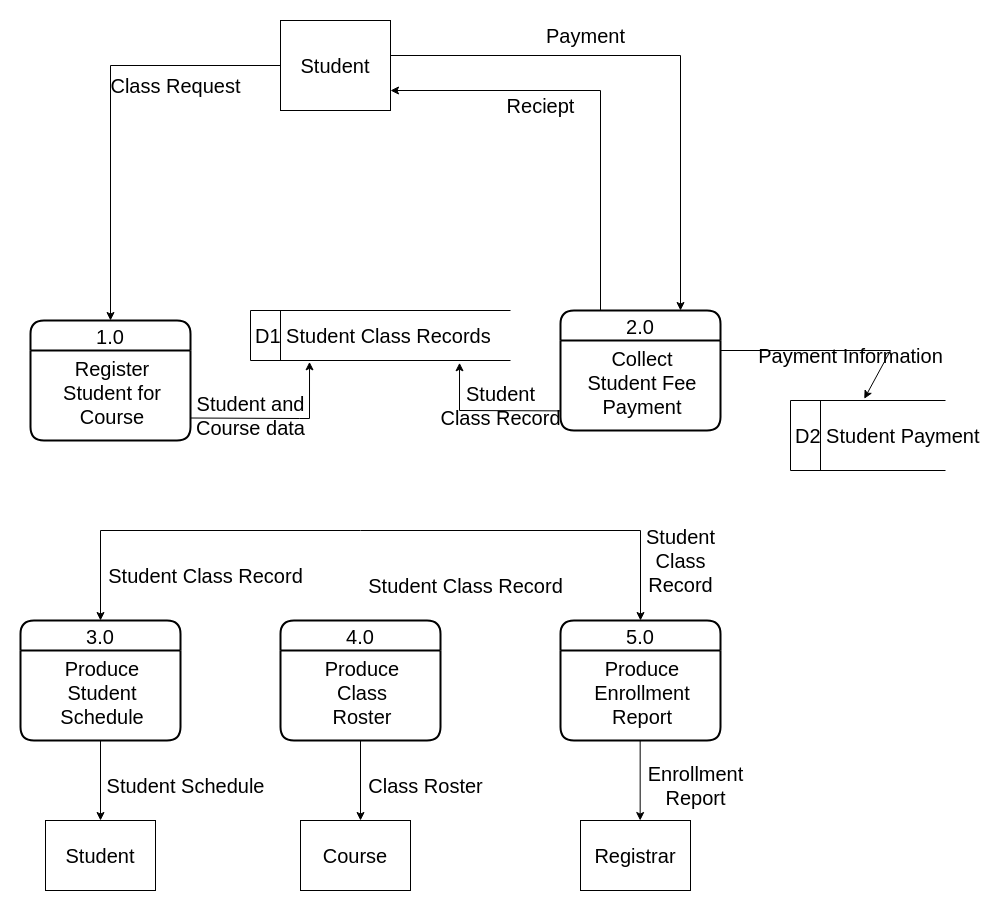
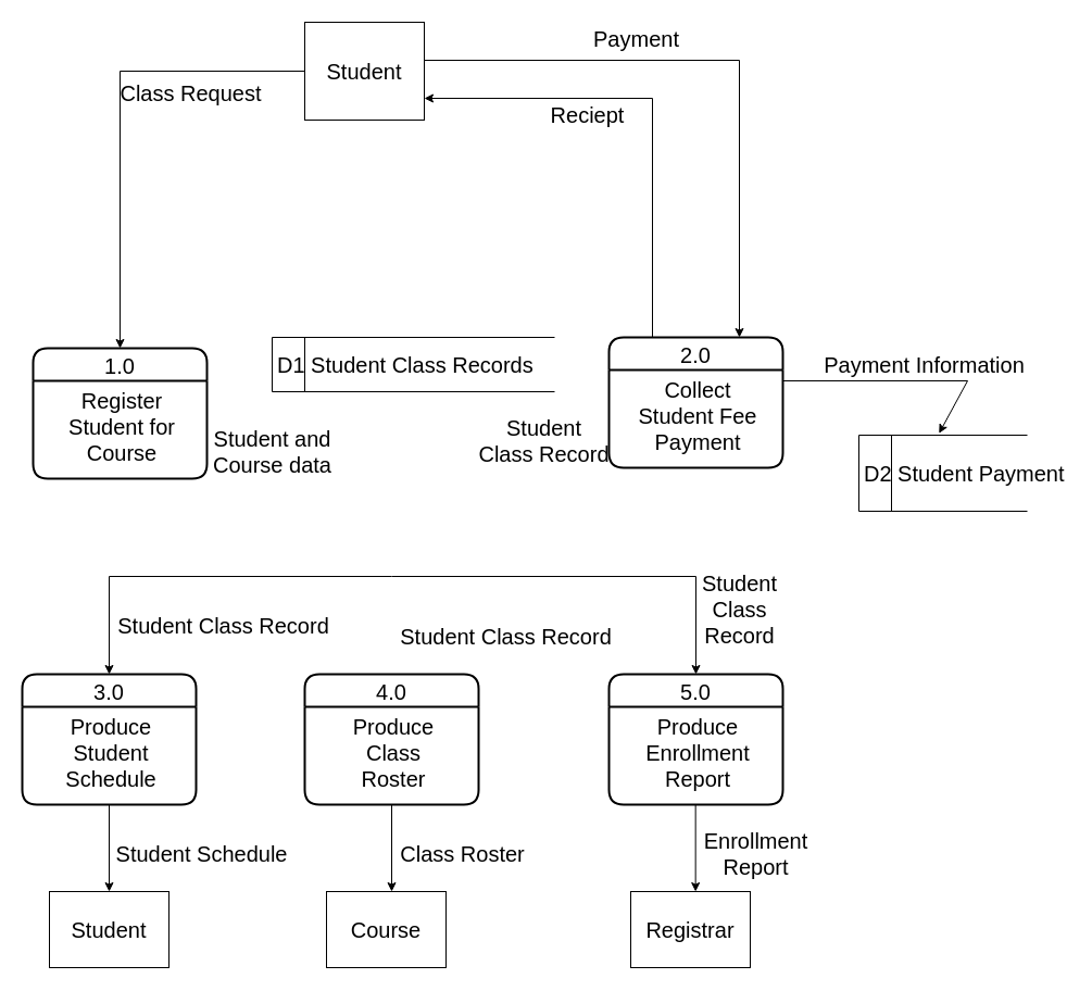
  <mxCell id="0" />
  <mxCell id="1" parent="0" />
  <mxCell id="2" value="1.0" style="swimlane;childLayout=stackLayout;horizontal=1;startSize=30;horizontalStack=0;rounded=1;fontSize=20;fontStyle=0;strokeWidth=2;resizeParent=0;resizeLast=1;shadow=0;dashed=0;align=center;" vertex="1" parent="1"><mxGeometry x="30" y="320" width="160" height="120" as="geometry" /></mxCell>
  <mxCell id="3" value="Register&#10;Student for&#10;Course&#10;" style="align=center;strokeColor=none;fillColor=none;spacingLeft=4;fontSize=20;verticalAlign=top;resizable=0;rotatable=0;part=1;" vertex="1" parent="2"><mxGeometry y="30" width="160" height="90" as="geometry" /></mxCell>
  <mxCell id="4" value="&lt;font style=&quot;font-size: 20px&quot;&gt;Student&lt;/font&gt;" style="whiteSpace=wrap;html=1;align=center;" vertex="1" parent="1"><mxGeometry x="280" y="20" width="110" height="90" as="geometry" /></mxCell>
  <mxCell id="5" value="2.0" style="swimlane;childLayout=stackLayout;horizontal=1;startSize=30;horizontalStack=0;rounded=1;fontSize=20;fontStyle=0;strokeWidth=2;resizeParent=0;resizeLast=1;shadow=0;dashed=0;align=center;" vertex="1" parent="1"><mxGeometry x="560" y="310" width="160" height="120" as="geometry" /></mxCell>
  <mxCell id="6" value="Collect&#10;Student Fee&#10;Payment&#10;" style="align=center;strokeColor=none;fillColor=none;spacingLeft=4;fontSize=20;verticalAlign=top;resizable=0;rotatable=0;part=1;" vertex="1" parent="5"><mxGeometry y="30" width="160" height="90" as="geometry" /></mxCell>
  <mxCell id="7" value="3.0" style="swimlane;childLayout=stackLayout;horizontal=1;startSize=30;horizontalStack=0;rounded=1;fontSize=20;fontStyle=0;strokeWidth=2;resizeParent=0;resizeLast=1;shadow=0;dashed=0;align=center;" vertex="1" parent="1"><mxGeometry x="20" y="620" width="160" height="120" as="geometry" /></mxCell>
  <mxCell id="8" value="Produce&#10;Student&#10;Schedule&#10;" style="align=center;strokeColor=none;fillColor=none;spacingLeft=4;fontSize=20;verticalAlign=top;resizable=0;rotatable=0;part=1;" vertex="1" parent="7"><mxGeometry y="30" width="160" height="90" as="geometry" /></mxCell>
  <mxCell id="9" value="4.0" style="swimlane;childLayout=stackLayout;horizontal=1;startSize=30;horizontalStack=0;rounded=1;fontSize=20;fontStyle=0;strokeWidth=2;resizeParent=0;resizeLast=1;shadow=0;dashed=0;align=center;" vertex="1" parent="1"><mxGeometry x="280" y="620" width="160" height="120" as="geometry" /></mxCell>
  <mxCell id="10" value="Produce&#10;Class&#10;Roster&#10;" style="align=center;strokeColor=none;fillColor=none;spacingLeft=4;fontSize=20;verticalAlign=top;resizable=0;rotatable=0;part=1;" vertex="1" parent="9"><mxGeometry y="30" width="160" height="90" as="geometry" /></mxCell>
  <mxCell id="11" value="5.0" style="swimlane;childLayout=stackLayout;horizontal=1;startSize=30;horizontalStack=0;rounded=1;fontSize=20;fontStyle=0;strokeWidth=2;resizeParent=0;resizeLast=1;shadow=0;dashed=0;align=center;" vertex="1" parent="1"><mxGeometry x="560" y="620" width="160" height="120" as="geometry" /></mxCell>
  <mxCell id="12" value="Produce&#10;Enrollment&#10;Report&#10;" style="align=center;strokeColor=none;fillColor=none;spacingLeft=4;fontSize=20;verticalAlign=top;resizable=0;rotatable=0;part=1;" vertex="1" parent="11"><mxGeometry y="30" width="160" height="90" as="geometry" /></mxCell>
  <mxCell id="13" value="&lt;font style=&quot;font-size: 20px&quot;&gt;Student&lt;/font&gt;" style="whiteSpace=wrap;html=1;align=center;" vertex="1" parent="1"><mxGeometry x="45" y="820" width="110" height="70" as="geometry" /></mxCell>
  <mxCell id="14" value="&lt;font style=&quot;font-size: 20px&quot;&gt;Course&lt;/font&gt;" style="whiteSpace=wrap;html=1;align=center;" vertex="1" parent="1"><mxGeometry x="300" y="820" width="110" height="70" as="geometry" /></mxCell>
  <mxCell id="15" value="&lt;font style=&quot;font-size: 20px&quot;&gt;Registrar&lt;/font&gt;" style="whiteSpace=wrap;html=1;align=center;" vertex="1" parent="1"><mxGeometry x="580" y="820" width="110" height="70" as="geometry" /></mxCell>
  <mxCell id="16" value="D1 Student Class Records" style="html=1;dashed=0;whitespace=wrap;shape=mxgraph.dfd.dataStoreID;align=left;spacingLeft=3;points=[[0,0],[0.5,0],[1,0],[0,0.5],[1,0.5],[0,1],[0.5,1],[1,1]];fontSize=20;" vertex="1" parent="1"><mxGeometry x="250" y="310" width="260" height="50" as="geometry" /></mxCell>
  <mxCell id="17" value="D2 Student Payment" style="html=1;dashed=0;whitespace=wrap;shape=mxgraph.dfd.dataStoreID;align=left;spacingLeft=3;points=[[0,0],[0.5,0],[1,0],[0,0.5],[1,0.5],[0,1],[0.5,1],[1,1]];fontSize=20;" vertex="1" parent="1"><mxGeometry x="790" y="400" width="155" height="70" as="geometry" /></mxCell>
  <mxCell id="18" value="" style="endArrow=classic;html=1;rounded=0;fontSize=20;entryX=0.75;entryY=0;entryDx=0;entryDy=0;" edge="1" parent="1" target="5"><mxGeometry width="50" height="50" relative="1" as="geometry"><mxPoint x="390" y="55" as="sourcePoint" /><mxPoint x="590" y="310" as="targetPoint" /><Array as="points"><mxPoint x="680" y="55" /></Array></mxGeometry></mxCell>
  <mxCell id="19" value="" style="endArrow=classic;html=1;rounded=0;fontSize=20;exitX=0.25;exitY=0;exitDx=0;exitDy=0;" edge="1" parent="1" source="5"><mxGeometry width="50" height="50" relative="1" as="geometry"><mxPoint x="400" y="65" as="sourcePoint" /><mxPoint x="390" y="90" as="targetPoint" /><Array as="points"><mxPoint x="600" y="90" /></Array></mxGeometry></mxCell>
  <mxCell id="20" value="" style="endArrow=classic;html=1;rounded=0;fontSize=20;exitX=0;exitY=0.5;exitDx=0;exitDy=0;entryX=0.5;entryY=0;entryDx=0;entryDy=0;" edge="1" parent="1" source="4" target="2"><mxGeometry width="50" height="50" relative="1" as="geometry"><mxPoint x="420" y="360" as="sourcePoint" /><mxPoint x="470" y="310" as="targetPoint" /><Array as="points"><mxPoint x="110" y="65" /></Array></mxGeometry></mxCell>
- <mxCell id="21" value="" style="endArrow=classic;html=1;rounded=0;fontSize=20;exitX=1;exitY=0.75;exitDx=0;exitDy=0;entryX=0.227;entryY=1.027;entryDx=0;entryDy=0;entryPerimeter=0;" edge="1" parent="1" source="3" target="16"><mxGeometry width="50" height="50" relative="1" as="geometry"><mxPoint x="420" y="360" as="sourcePoint" /><mxPoint x="470" y="310" as="targetPoint" /><Array as="points"><mxPoint x="299" y="418" /><mxPoint x="309" y="418" /></Array></mxGeometry></mxCell>
- <mxCell id="22" value="" style="endArrow=classic;html=1;rounded=0;fontSize=20;entryX=0.804;entryY=1.046;entryDx=0;entryDy=0;entryPerimeter=0;exitX=-0.002;exitY=0.782;exitDx=0;exitDy=0;exitPerimeter=0;" edge="1" parent="1" source="6" target="16"><mxGeometry width="50" height="50" relative="1" as="geometry"><mxPoint x="560" y="410" as="sourcePoint" /><mxPoint x="470" y="370" as="targetPoint" /><Array as="points"><mxPoint x="459" y="410" /></Array></mxGeometry></mxCell>
  <mxCell id="23" value="" style="endArrow=classic;html=1;rounded=0;fontSize=20;entryX=0.476;entryY=-0.024;entryDx=0;entryDy=0;entryPerimeter=0;" edge="1" parent="1" target="17"><mxGeometry width="50" height="50" relative="1" as="geometry"><mxPoint x="720" y="350" as="sourcePoint" /><mxPoint x="469.04" y="372.3" as="targetPoint" /><Array as="points"><mxPoint x="890" y="350" /></Array></mxGeometry></mxCell>
  <mxCell id="24" value="" style="endArrow=classic;html=1;rounded=0;fontSize=20;entryX=0.5;entryY=0;entryDx=0;entryDy=0;" edge="1" parent="1" target="7"><mxGeometry width="50" height="50" relative="1" as="geometry"><mxPoint x="360" y="530" as="sourcePoint" /><mxPoint x="320" y="430" as="targetPoint" /><Array as="points"><mxPoint x="100" y="530" /></Array></mxGeometry></mxCell>
  <mxCell id="25" value="" style="endArrow=classic;html=1;rounded=0;fontSize=20;entryX=0.5;entryY=0;entryDx=0;entryDy=0;" edge="1" parent="1"><mxGeometry width="50" height="50" relative="1" as="geometry"><mxPoint x="360" y="530" as="sourcePoint" /><mxPoint x="640" y="620" as="targetPoint" /><Array as="points"><mxPoint x="640" y="530" /></Array></mxGeometry></mxCell>
  <mxCell id="26" value="" style="endArrow=classic;html=1;rounded=0;fontSize=20;exitX=0.5;exitY=1;exitDx=0;exitDy=0;" edge="1" parent="1" source="8" target="13"><mxGeometry width="50" height="50" relative="1" as="geometry"><mxPoint x="130" y="680" as="sourcePoint" /><mxPoint x="180" y="630" as="targetPoint" /></mxGeometry></mxCell>
  <mxCell id="27" value="" style="endArrow=classic;html=1;rounded=0;fontSize=20;exitX=0.5;exitY=1;exitDx=0;exitDy=0;" edge="1" parent="1" source="10"><mxGeometry width="50" height="50" relative="1" as="geometry"><mxPoint x="110" y="750" as="sourcePoint" /><mxPoint x="360" y="820" as="targetPoint" /></mxGeometry></mxCell>
  <mxCell id="28" value="" style="endArrow=classic;html=1;rounded=0;fontSize=20;exitX=0.5;exitY=1;exitDx=0;exitDy=0;" edge="1" parent="1"><mxGeometry width="50" height="50" relative="1" as="geometry"><mxPoint x="639.67" y="740" as="sourcePoint" /><mxPoint x="639.67" y="820" as="targetPoint" /></mxGeometry></mxCell>
  <mxCell id="29" value="Class Request" style="text;html=1;align=center;verticalAlign=middle;resizable=0;points=[];autosize=1;strokeColor=none;fillColor=none;fontSize=20;" vertex="1" parent="1"><mxGeometry x="100" y="70" width="150" height="30" as="geometry" /></mxCell>
  <mxCell id="30" value="Payment" style="text;html=1;align=center;verticalAlign=middle;resizable=0;points=[];autosize=1;strokeColor=none;fillColor=none;fontSize=20;" vertex="1" parent="1"><mxGeometry x="540" y="20" width="90" height="30" as="geometry" /></mxCell>
  <mxCell id="31" value="Reciept" style="text;html=1;align=center;verticalAlign=middle;resizable=0;points=[];autosize=1;strokeColor=none;fillColor=none;fontSize=20;" vertex="1" parent="1"><mxGeometry x="500" y="90" width="80" height="30" as="geometry" /></mxCell>
- <mxCell id="32" value="Payment Information" style="text;html=1;align=center;verticalAlign=middle;resizable=0;points=[];autosize=1;strokeColor=none;fillColor=none;fontSize=20;" vertex="1" parent="1"><mxGeometry x="750" y="340" width="200" height="30" as="geometry" /></mxCell>
+ <mxCell id="32" value="Payment Information" style="text;html=1;align=center;verticalAlign=middle;resizable=0;points=[];autosize=1;strokeColor=none;fillColor=none;fontSize=20;" vertex="1" parent="1"><mxGeometry x="750" y="320" width="200" height="30" as="geometry" /></mxCell>
  <mxCell id="33" value="&lt;div&gt;Student&lt;/div&gt;&lt;div&gt;Class&lt;/div&gt;&lt;div&gt;Record&lt;br&gt;&lt;/div&gt;" style="text;html=1;align=center;verticalAlign=middle;resizable=0;points=[];autosize=1;strokeColor=none;fillColor=none;fontSize=20;" vertex="1" parent="1"><mxGeometry x="640" y="520" width="80" height="80" as="geometry" /></mxCell>
  <mxCell id="34" value="&lt;div&gt;Enrollment&lt;/div&gt;&lt;div&gt;Report&lt;br&gt;&lt;/div&gt;" style="text;html=1;align=center;verticalAlign=middle;resizable=0;points=[];autosize=1;strokeColor=none;fillColor=none;fontSize=20;" vertex="1" parent="1"><mxGeometry x="640" y="760" width="110" height="50" as="geometry" /></mxCell>
  <mxCell id="35" value="Class Roster" style="text;html=1;align=center;verticalAlign=middle;resizable=0;points=[];autosize=1;strokeColor=none;fillColor=none;fontSize=20;" vertex="1" parent="1"><mxGeometry x="360" y="770" width="130" height="30" as="geometry" /></mxCell>
  <mxCell id="36" value="Student Schedule" style="text;html=1;align=center;verticalAlign=middle;resizable=0;points=[];autosize=1;strokeColor=none;fillColor=none;fontSize=20;" vertex="1" parent="1"><mxGeometry x="100" y="770" width="170" height="30" as="geometry" /></mxCell>
  <mxCell id="37" value="Student Class Record" style="text;html=1;align=center;verticalAlign=middle;resizable=0;points=[];autosize=1;strokeColor=none;fillColor=none;fontSize=20;" vertex="1" parent="1"><mxGeometry x="100" y="560" width="210" height="30" as="geometry" /></mxCell>
  <mxCell id="38" value="Student Class Record" style="text;html=1;align=center;verticalAlign=middle;resizable=0;points=[];autosize=1;strokeColor=none;fillColor=none;fontSize=20;" vertex="1" parent="1"><mxGeometry x="360" y="570" width="210" height="30" as="geometry" /></mxCell>
  <mxCell id="39" value="&lt;div&gt;Student&lt;/div&gt;&lt;div&gt;Class Record&lt;/div&gt;" style="text;html=1;align=center;verticalAlign=middle;resizable=0;points=[];autosize=1;strokeColor=none;fillColor=none;fontSize=20;" vertex="1" parent="1"><mxGeometry x="430" y="380" width="140" height="50" as="geometry" /></mxCell>
  <mxCell id="40" value="&lt;div&gt;Student and&lt;/div&gt;&lt;div&gt;Course data&lt;br&gt;&lt;/div&gt;" style="text;html=1;align=center;verticalAlign=middle;resizable=0;points=[];autosize=1;strokeColor=none;fillColor=none;fontSize=20;" vertex="1" parent="1"><mxGeometry x="190" y="390" width="120" height="50" as="geometry" /></mxCell>
